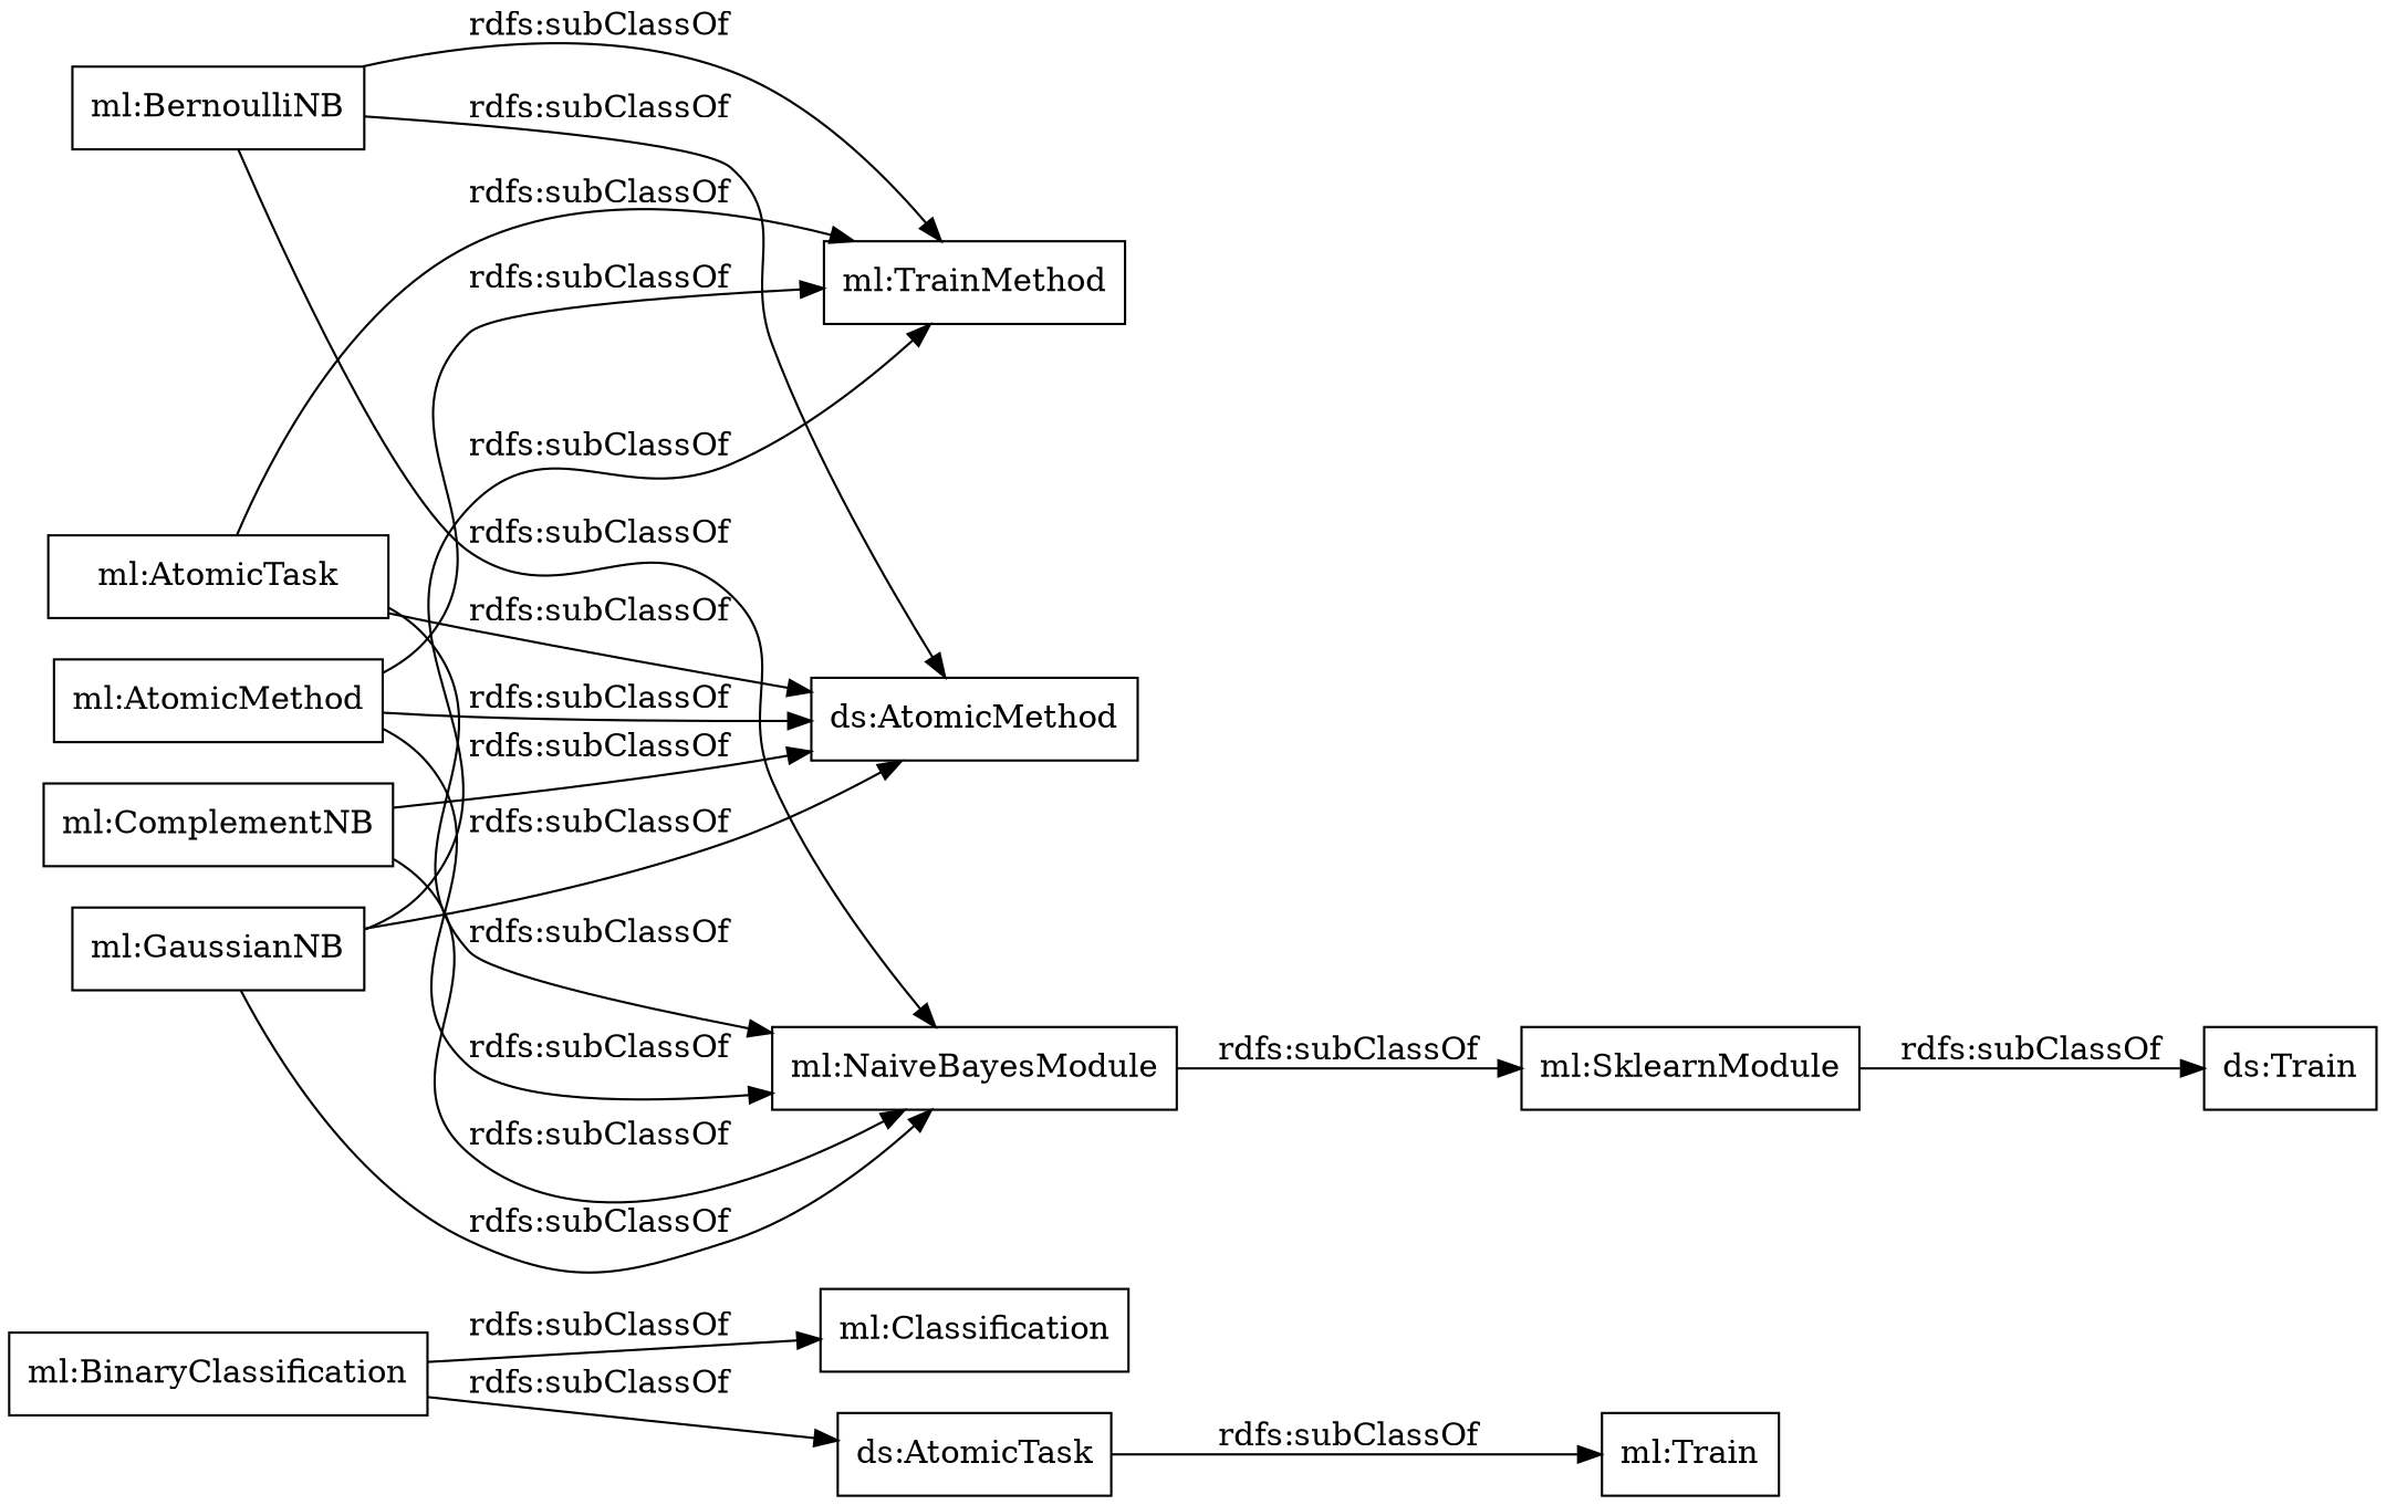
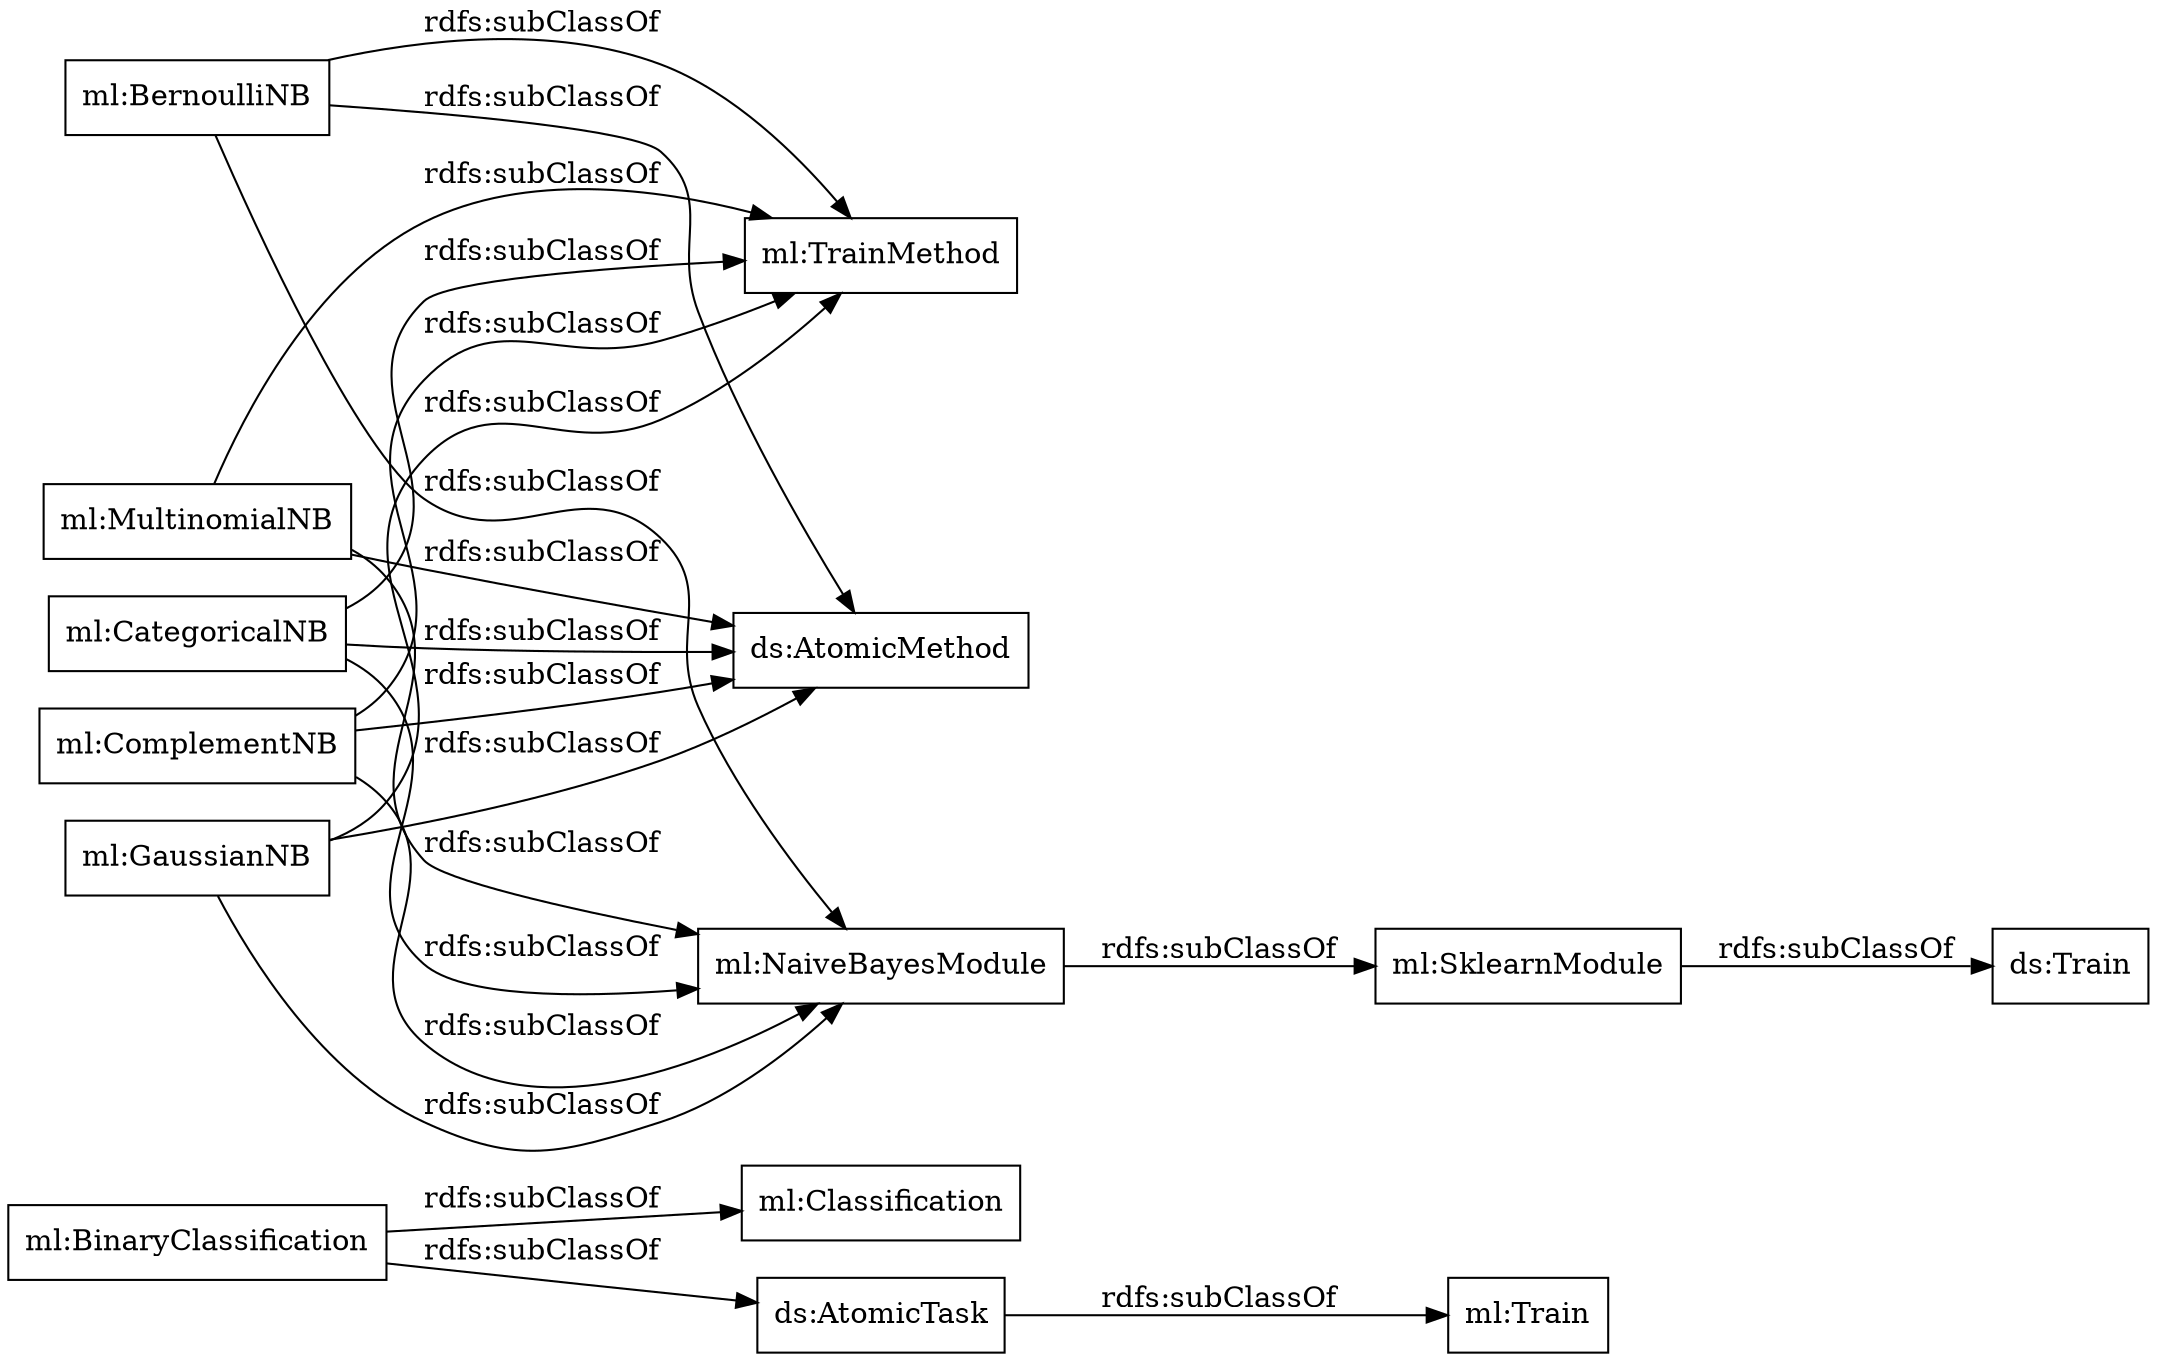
  digraph {
    rankdir=LR
    node [color=black shape=rectangle]
    "ml:BinaryClassification"
    "ml:Classification"
    "ds:AtomicTask"
    "ml:Train"
    "ml:NaiveBayesModule"
    "ml:SklearnModule"
    n7 [label="ds:Train"]
    "ml:BernoulliNB"
    "ml:TrainMethod"
    "ds:AtomicMethod"
-   "ml:CategoricalNB" [label="ml:AtomicMethod"]
-   "ml:MultinomialNB" [label="ml:AtomicTask"]
+   "ml:CategoricalNB"
+   "ml:MultinomialNB"
    "ml:GaussianNB"
    "ml:ComplementNB"
    "ml:BinaryClassification" -> "ml:Classification" [label="rdfs:subClassOf"]
    "ml:BinaryClassification" -> "ds:AtomicTask" [label="rdfs:subClassOf"]
    "ds:AtomicTask" -> "ml:Train" [label="rdfs:subClassOf"]
    "ml:NaiveBayesModule" -> "ml:SklearnModule" [label="rdfs:subClassOf"]
    "ml:SklearnModule" -> n7 [label="rdfs:subClassOf"]
    "ml:BernoulliNB" -> "ml:NaiveBayesModule" [label="rdfs:subClassOf"]
    "ml:BernoulliNB" -> "ml:TrainMethod" [label="rdfs:subClassOf"]
    "ml:BernoulliNB" -> "ds:AtomicMethod" [label="rdfs:subClassOf"]
    "ml:CategoricalNB" -> "ml:NaiveBayesModule" [label="rdfs:subClassOf"]
    "ml:CategoricalNB" -> "ml:TrainMethod" [label="rdfs:subClassOf"]
    "ml:CategoricalNB" -> "ds:AtomicMethod" [label="rdfs:subClassOf"]
    "ml:MultinomialNB" -> "ml:NaiveBayesModule" [label="rdfs:subClassOf"]
    "ml:MultinomialNB" -> "ml:TrainMethod" [label="rdfs:subClassOf"]
    "ml:MultinomialNB" -> "ds:AtomicMethod" [label="rdfs:subClassOf"]
    "ml:GaussianNB" -> "ml:NaiveBayesModule" [label="rdfs:subClassOf"]
    "ml:GaussianNB" -> "ml:TrainMethod" [label="rdfs:subClassOf"]
    "ml:GaussianNB" -> "ds:AtomicMethod" [label="rdfs:subClassOf"]
    "ml:ComplementNB" -> "ml:NaiveBayesModule" [label="rdfs:subClassOf"]
+   "ml:ComplementNB" -> "ml:TrainMethod" [label="rdfs:subClassOf"]
    "ml:ComplementNB" -> "ds:AtomicMethod" [label="rdfs:subClassOf"]
  }
